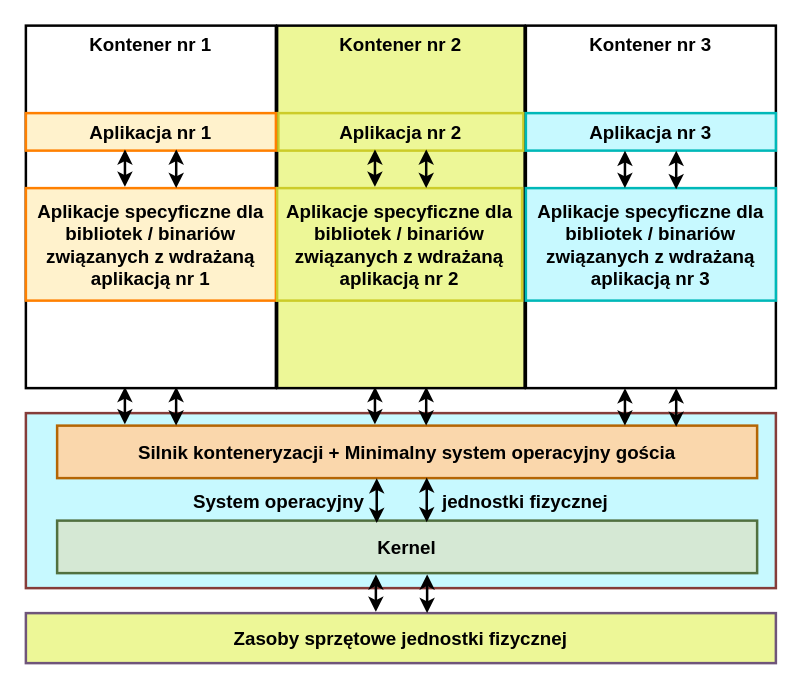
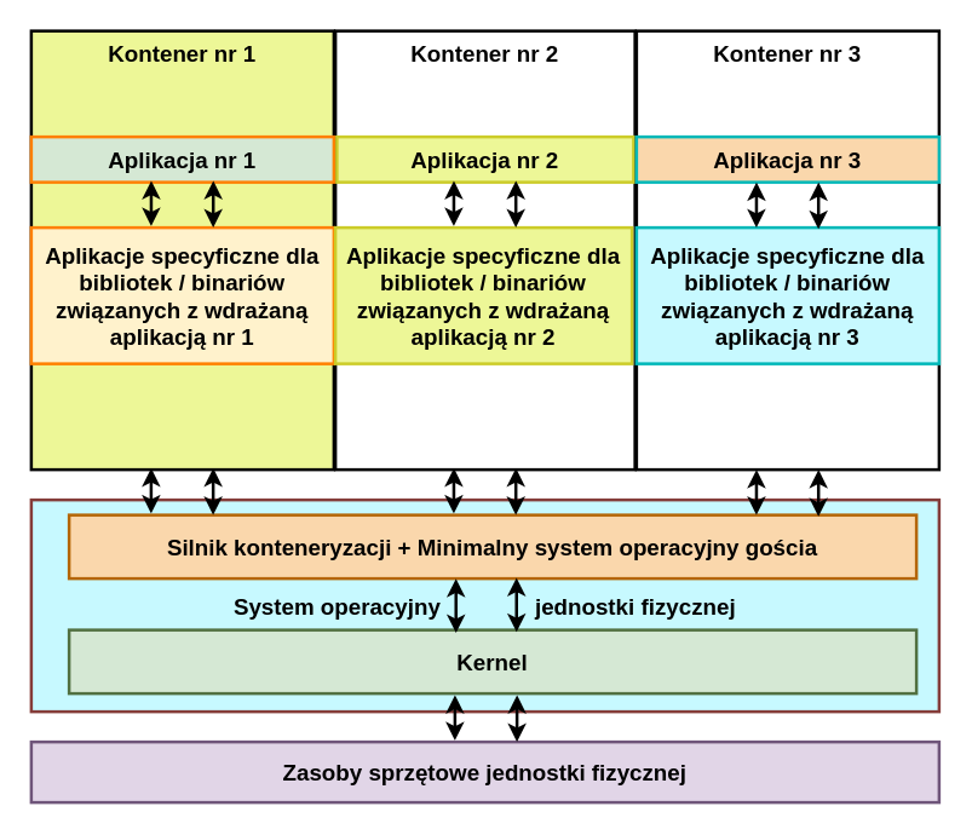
  <mxCell id="0" />
  <mxCell id="1" parent="0" />
  <mxCell id="2" value="&lt;b style=&quot;font-size: 15px&quot;&gt;Kontener nr 3&lt;br style=&quot;font-size: 15px&quot;&gt;&lt;/b&gt;" style="rounded=0;whiteSpace=wrap;html=1;fontSize=15;strokeWidth=2;horizontal=1;align=center;verticalAlign=top;" vertex="1" parent="1"><mxGeometry x="420" y="20" width="200" height="290" as="geometry" /></mxCell>
- <mxCell id="3" value="&lt;b style=&quot;font-size: 15px&quot;&gt;Kontener nr 2&lt;br style=&quot;font-size: 15px&quot;&gt;&lt;/b&gt;" style="rounded=0;whiteSpace=wrap;html=1;fontSize=15;strokeWidth=2;horizontal=1;align=center;verticalAlign=top;fillColor=#edf797;" vertex="1" parent="1"><mxGeometry x="221" y="20" width="198" height="290" as="geometry" /></mxCell>
- <mxCell id="4" value="&lt;b style=&quot;font-size: 15px&quot;&gt;Kontener nr 1&lt;br style=&quot;font-size: 15px&quot;&gt;&lt;/b&gt;" style="rounded=0;whiteSpace=wrap;html=1;fontSize=15;strokeWidth=2;horizontal=1;align=center;verticalAlign=top;" vertex="1" parent="1"><mxGeometry x="20" y="20" width="200" height="290" as="geometry" /></mxCell>
- <mxCell id="5" value="Zasoby sprzętowe jednostki fizycznej" style="rounded=0;whiteSpace=wrap;html=1;fontStyle=1;fontSize=15;fillColor=#edf797;strokeWidth=2;strokeColor=#6F557A;" vertex="1" parent="1"><mxGeometry x="20" y="490" width="600" height="40" as="geometry" /></mxCell>
+ <mxCell id="3" value="&lt;b style=&quot;font-size: 15px&quot;&gt;Kontener nr 2&lt;br style=&quot;font-size: 15px&quot;&gt;&lt;/b&gt;" style="rounded=0;whiteSpace=wrap;html=1;fontSize=15;strokeWidth=2;horizontal=1;align=center;verticalAlign=top;" vertex="1" parent="1"><mxGeometry x="221" y="20" width="198" height="290" as="geometry" /></mxCell>
+ <mxCell id="4" value="&lt;b style=&quot;font-size: 15px&quot;&gt;Kontener nr 1&lt;br style=&quot;font-size: 15px&quot;&gt;&lt;/b&gt;" style="rounded=0;whiteSpace=wrap;html=1;fontSize=15;strokeWidth=2;horizontal=1;align=center;verticalAlign=top;fillColor=#edf797;" vertex="1" parent="1"><mxGeometry x="20" y="20" width="200" height="290" as="geometry" /></mxCell>
+ <mxCell id="5" value="Zasoby sprzętowe jednostki fizycznej" style="rounded=0;whiteSpace=wrap;html=1;fontStyle=1;fontSize=15;fillColor=#e1d5e7;strokeWidth=2;strokeColor=#6F557A;" vertex="1" parent="1"><mxGeometry x="20" y="490" width="600" height="40" as="geometry" /></mxCell>
  <mxCell id="6" value="System operacyjny&amp;nbsp; &amp;nbsp; &amp;nbsp; &amp;nbsp; &amp;nbsp; &amp;nbsp; &amp;nbsp; &amp;nbsp;jednostki fizycznej" style="rounded=0;whiteSpace=wrap;html=1;fontStyle=1;fontSize=15;fillColor=#c7f9ff;strokeWidth=2;strokeColor=#853D3A;verticalAlign=middle;" vertex="1" parent="1"><mxGeometry x="20" y="330" width="600" height="140" as="geometry" /></mxCell>
  <mxCell id="7" value="Kernel" style="rounded=0;whiteSpace=wrap;html=1;fontStyle=1;fontSize=15;fillColor=#d5e8d4;strokeWidth=2;strokeColor=#517040;" vertex="1" parent="1"><mxGeometry x="45" y="416" width="560" height="42" as="geometry" /></mxCell>
  <mxCell id="8" value="&lt;font color=&quot;#000000&quot;&gt;Silnik konteneryzacji + Minimalny system operacyjny gościa&lt;/font&gt;" style="rounded=0;whiteSpace=wrap;html=1;fontStyle=1;fontSize=15;strokeWidth=2;fillColor=#fad7ac;strokeColor=#b46504;" vertex="1" parent="1"><mxGeometry x="45" y="340" width="560" height="42" as="geometry" /></mxCell>
  <mxCell id="9" value="" style="endArrow=classic;startArrow=classic;html=1;fontSize=16;strokeWidth=2;" edge="1" parent="1"><mxGeometry width="50" height="50" relative="1" as="geometry"><mxPoint x="341" y="490" as="sourcePoint" /><mxPoint x="341" y="459" as="targetPoint" /></mxGeometry></mxCell>
  <mxCell id="10" value="" style="endArrow=classic;startArrow=classic;html=1;fontSize=16;strokeWidth=2;" edge="1" parent="1"><mxGeometry width="50" height="50" relative="1" as="geometry"><mxPoint x="300" y="489" as="sourcePoint" /><mxPoint x="300" y="459" as="targetPoint" /></mxGeometry></mxCell>
  <mxCell id="11" value="" style="endArrow=classic;startArrow=classic;html=1;fontSize=16;strokeWidth=2;entryX=0.528;entryY=0.986;entryDx=0;entryDy=0;entryPerimeter=0;exitX=0.528;exitY=0.033;exitDx=0;exitDy=0;exitPerimeter=0;" edge="1" parent="1" source="7" target="8"><mxGeometry width="50" height="50" relative="1" as="geometry"><mxPoint x="341" y="400" as="sourcePoint" /><mxPoint x="341" y="390" as="targetPoint" /></mxGeometry></mxCell>
  <mxCell id="12" value="" style="endArrow=classic;startArrow=classic;html=1;fontSize=16;strokeWidth=2;" edge="1" parent="1"><mxGeometry width="50" height="50" relative="1" as="geometry"><mxPoint x="140.21" y="340" as="sourcePoint" /><mxPoint x="140.21" y="309" as="targetPoint" /></mxGeometry></mxCell>
  <mxCell id="13" value="" style="endArrow=classic;startArrow=classic;html=1;fontSize=16;strokeWidth=2;" edge="1" parent="1"><mxGeometry width="50" height="50" relative="1" as="geometry"><mxPoint x="99.21" y="339" as="sourcePoint" /><mxPoint x="99.21" y="309" as="targetPoint" /></mxGeometry></mxCell>
  <mxCell id="14" value="" style="endArrow=classic;startArrow=classic;html=1;fontSize=16;strokeWidth=2;entryX=0.528;entryY=0.986;entryDx=0;entryDy=0;entryPerimeter=0;exitX=0.528;exitY=0.033;exitDx=0;exitDy=0;exitPerimeter=0;" edge="1" parent="1"><mxGeometry width="50" height="50" relative="1" as="geometry"><mxPoint x="300.68" y="417.986" as="sourcePoint" /><mxPoint x="300.68" y="382.012" as="targetPoint" /></mxGeometry></mxCell>
- <mxCell id="15" value="Aplikacja nr 1" style="rounded=0;whiteSpace=wrap;html=1;fontStyle=1;fontSize=15;fillColor=#fff2cc;strokeColor=#FF8000;strokeWidth=2;" vertex="1" parent="1"><mxGeometry x="20" y="90" width="200" height="30" as="geometry" /></mxCell>
+ <mxCell id="15" value="Aplikacja nr 1" style="rounded=0;whiteSpace=wrap;html=1;fontStyle=1;fontSize=15;fillColor=#d5e8d4;strokeColor=#FF8000;strokeWidth=2;" vertex="1" parent="1"><mxGeometry x="20" y="90" width="200" height="30" as="geometry" /></mxCell>
  <mxCell id="16" value="&lt;span style=&quot;font-size: 15px; font-weight: 700;&quot;&gt;Aplikacja nr 2&lt;/span&gt;" style="rounded=0;whiteSpace=wrap;html=1;fillColor=#EDF797;strokeColor=#CCCC29;strokeWidth=2;fontSize=15;" vertex="1" parent="1"><mxGeometry x="222" y="90" width="196" height="30" as="geometry" /></mxCell>
- <mxCell id="17" value="&lt;span style=&quot;font-size: 15px; font-weight: 700;&quot;&gt;Aplikacja nr 3&lt;/span&gt;" style="rounded=0;whiteSpace=wrap;html=1;fillColor=#C7F9FF;strokeColor=#00B8B8;strokeWidth=2;fontSize=15;" vertex="1" parent="1"><mxGeometry x="420" y="90" width="200" height="30" as="geometry" /></mxCell>
+ <mxCell id="17" value="&lt;span style=&quot;font-size: 15px; font-weight: 700;&quot;&gt;Aplikacja nr 3&lt;/span&gt;" style="rounded=0;whiteSpace=wrap;html=1;fillColor=#fad7ac;strokeColor=#00B8B8;strokeWidth=2;fontSize=15;" vertex="1" parent="1"><mxGeometry x="420" y="90" width="200" height="30" as="geometry" /></mxCell>
  <mxCell id="18" value="&lt;b&gt;Aplikacje specyficzne dla bibliotek / binariów&lt;br&gt;związanych z wdrażaną aplikacją nr 1&lt;/b&gt;" style="rounded=0;whiteSpace=wrap;html=1;fontStyle=1;fontSize=15;fillColor=#fff2cc;strokeColor=#FF8000;strokeWidth=2;" vertex="1" parent="1"><mxGeometry x="20" y="150" width="200" height="90" as="geometry" /></mxCell>
  <mxCell id="19" value="&lt;b&gt;Aplikacje specyficzne dla bibliotek / binariów&lt;br&gt;związanych z wdrażaną aplikacją nr 2&lt;/b&gt;" style="rounded=0;whiteSpace=wrap;html=1;fillColor=#EDF797;strokeColor=#CCCC29;strokeWidth=2;fontSize=15;" vertex="1" parent="1"><mxGeometry x="221" y="150" width="196" height="90" as="geometry" /></mxCell>
  <mxCell id="20" value="&lt;b&gt;Aplikacje specyficzne dla bibliotek / binariów&lt;br&gt;związanych z wdrażaną aplikacją nr 3&lt;br&gt;&lt;/b&gt;" style="rounded=0;whiteSpace=wrap;html=1;fillColor=#C7F9FF;strokeColor=#00B8B8;strokeWidth=2;fontSize=15;" vertex="1" parent="1"><mxGeometry x="420" y="150" width="200" height="90" as="geometry" /></mxCell>
  <mxCell id="21" value="" style="endArrow=classic;startArrow=classic;html=1;fontSize=16;strokeWidth=2;" edge="1" parent="1"><mxGeometry width="50" height="50" relative="1" as="geometry"><mxPoint x="340.26" y="150" as="sourcePoint" /><mxPoint x="340.26" y="119" as="targetPoint" /></mxGeometry></mxCell>
  <mxCell id="22" value="" style="endArrow=classic;startArrow=classic;html=1;fontSize=16;strokeWidth=2;" edge="1" parent="1"><mxGeometry width="50" height="50" relative="1" as="geometry"><mxPoint x="299.26" y="149" as="sourcePoint" /><mxPoint x="299.26" y="119" as="targetPoint" /></mxGeometry></mxCell>
  <mxCell id="23" value="" style="endArrow=classic;startArrow=classic;html=1;fontSize=16;strokeWidth=2;" edge="1" parent="1"><mxGeometry width="50" height="50" relative="1" as="geometry"><mxPoint x="140.26" y="150" as="sourcePoint" /><mxPoint x="140.26" y="119" as="targetPoint" /></mxGeometry></mxCell>
  <mxCell id="24" value="" style="endArrow=classic;startArrow=classic;html=1;fontSize=16;strokeWidth=2;" edge="1" parent="1"><mxGeometry width="50" height="50" relative="1" as="geometry"><mxPoint x="99.26" y="149" as="sourcePoint" /><mxPoint x="99.26" y="119" as="targetPoint" /></mxGeometry></mxCell>
  <mxCell id="25" value="" style="endArrow=classic;startArrow=classic;html=1;fontSize=16;strokeWidth=2;" edge="1" parent="1"><mxGeometry width="50" height="50" relative="1" as="geometry"><mxPoint x="540.26" y="151" as="sourcePoint" /><mxPoint x="540.26" y="120" as="targetPoint" /></mxGeometry></mxCell>
  <mxCell id="26" value="" style="endArrow=classic;startArrow=classic;html=1;fontSize=16;strokeWidth=2;" edge="1" parent="1"><mxGeometry width="50" height="50" relative="1" as="geometry"><mxPoint x="499.26" y="150" as="sourcePoint" /><mxPoint x="499.26" y="120" as="targetPoint" /></mxGeometry></mxCell>
  <mxCell id="27" value="" style="endArrow=classic;startArrow=classic;html=1;fontSize=16;strokeWidth=2;" edge="1" parent="1"><mxGeometry width="50" height="50" relative="1" as="geometry"><mxPoint x="340.26" y="340" as="sourcePoint" /><mxPoint x="340.26" y="309" as="targetPoint" /></mxGeometry></mxCell>
  <mxCell id="28" value="" style="endArrow=classic;startArrow=classic;html=1;fontSize=16;strokeWidth=2;" edge="1" parent="1"><mxGeometry width="50" height="50" relative="1" as="geometry"><mxPoint x="299.26" y="339" as="sourcePoint" /><mxPoint x="299.26" y="309" as="targetPoint" /></mxGeometry></mxCell>
  <mxCell id="29" value="" style="endArrow=classic;startArrow=classic;html=1;fontSize=16;strokeWidth=2;" edge="1" parent="1"><mxGeometry width="50" height="50" relative="1" as="geometry"><mxPoint x="540.26" y="341" as="sourcePoint" /><mxPoint x="540.26" y="310" as="targetPoint" /></mxGeometry></mxCell>
  <mxCell id="30" value="" style="endArrow=classic;startArrow=classic;html=1;fontSize=16;strokeWidth=2;" edge="1" parent="1"><mxGeometry width="50" height="50" relative="1" as="geometry"><mxPoint x="499.26" y="340" as="sourcePoint" /><mxPoint x="499.26" y="310" as="targetPoint" /></mxGeometry></mxCell>
